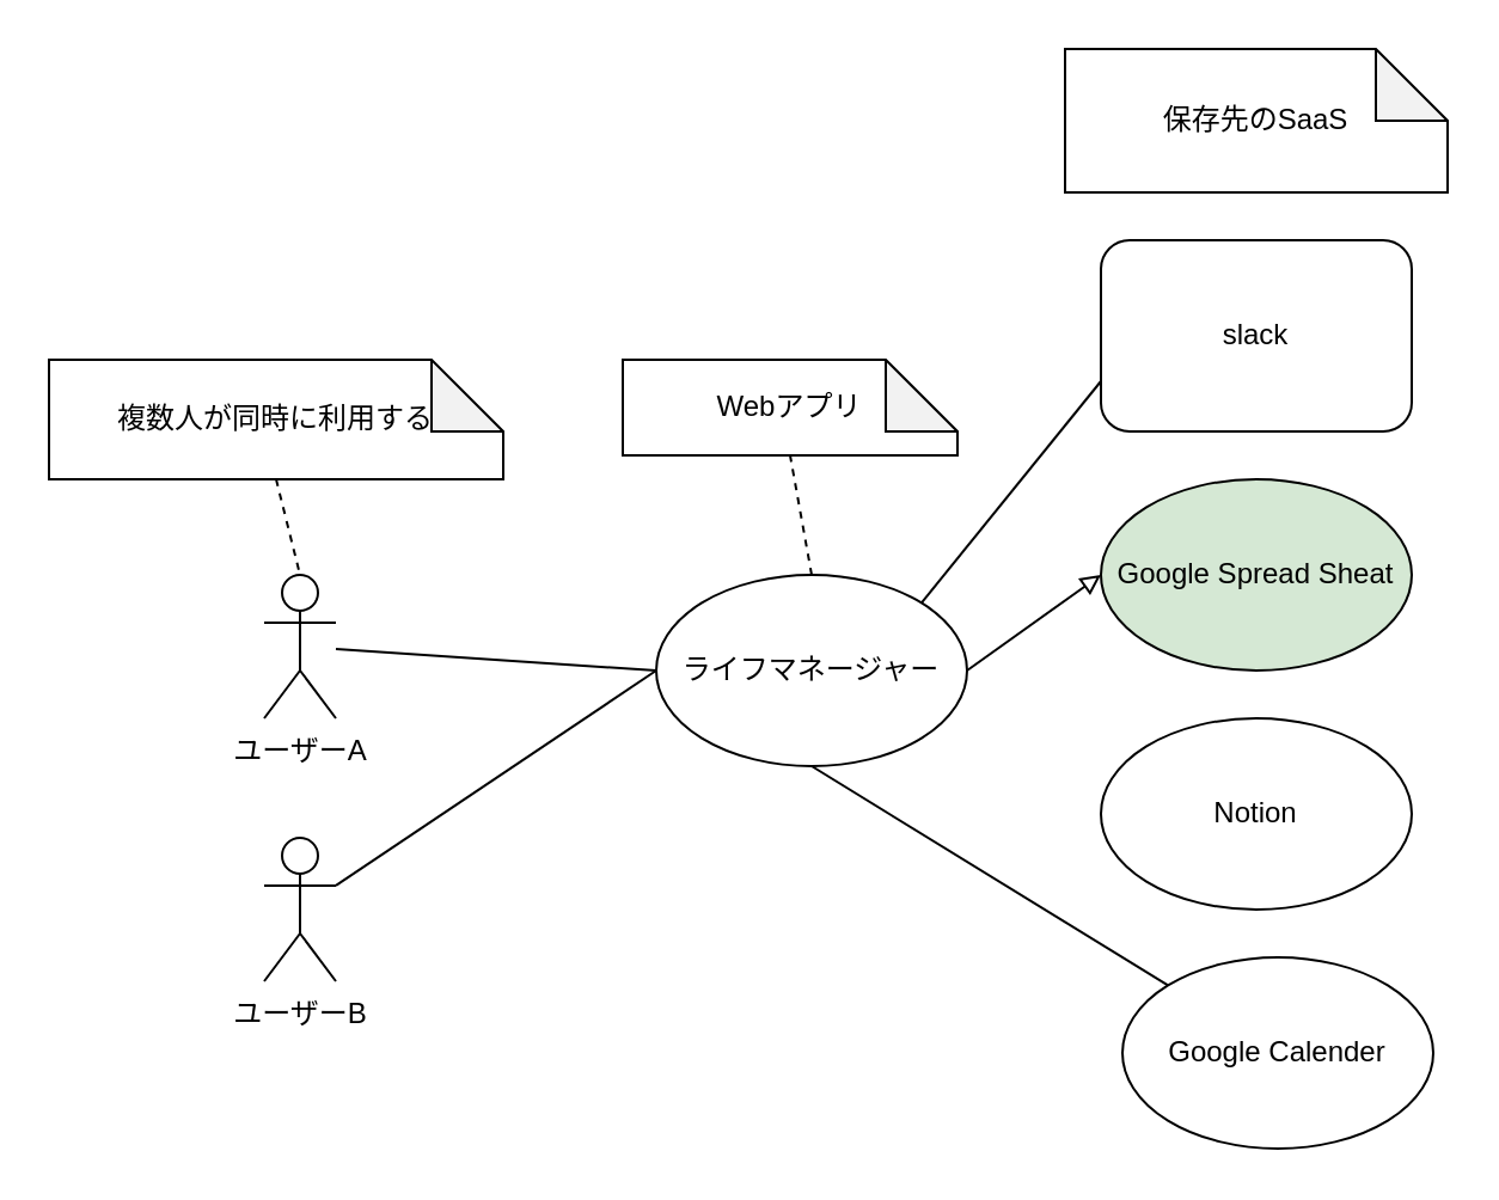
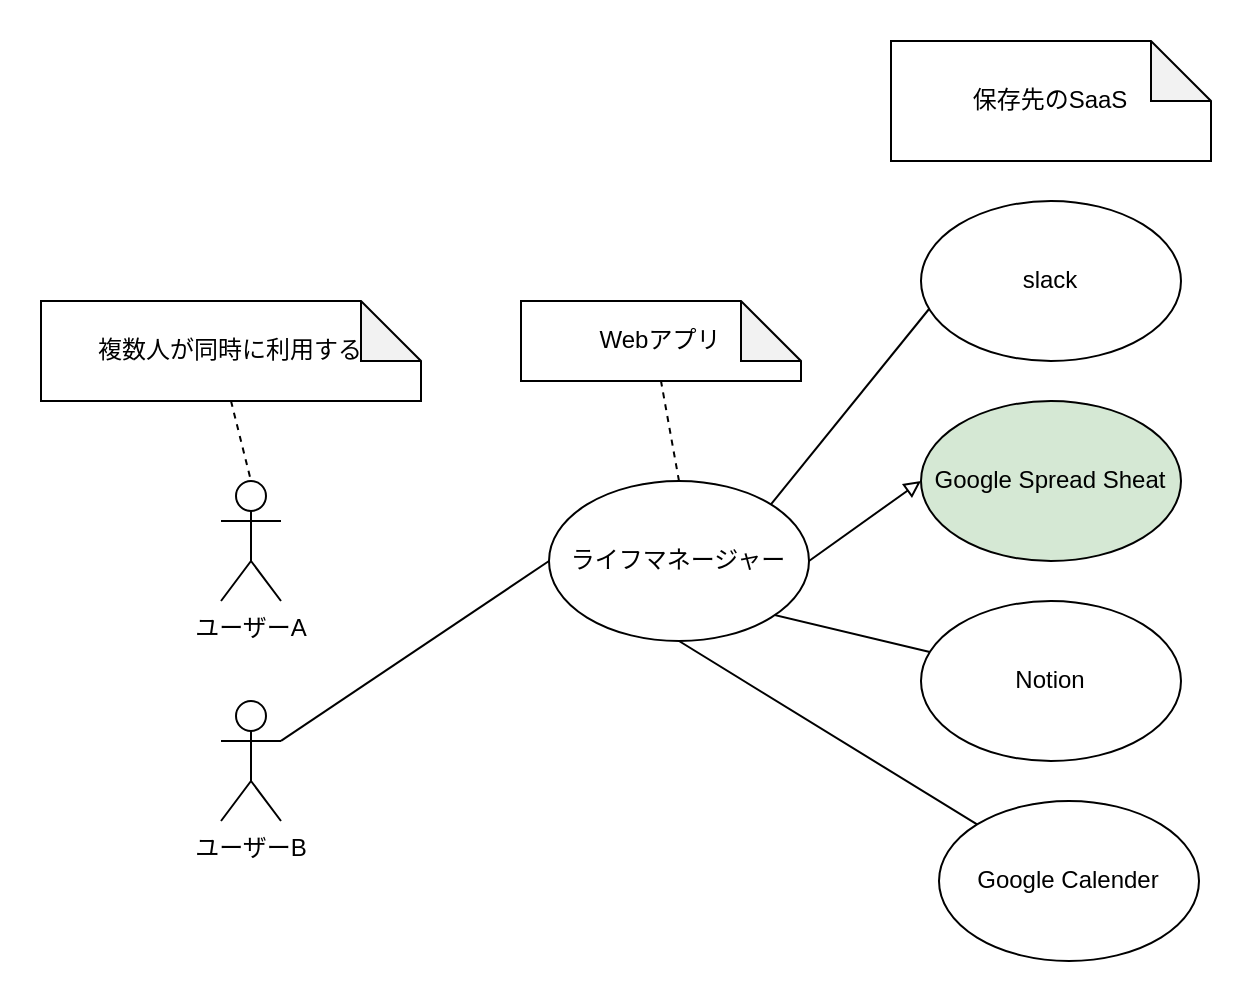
  <mxCell id="0" />
  <mxCell id="1" parent="0" />
  <mxCell id="2" style="edgeStyle=none;html=1;entryX=0;entryY=0.5;entryDx=0;entryDy=0;endArrow=none;endFill=0;" parent="1" source="3" target="9" edge="1"><mxGeometry relative="1" as="geometry"><mxPoint x="160" y="280" as="sourcePoint" /></mxGeometry></mxCell>
  <mxCell id="3" value="ユーザーB" style="shape=umlActor;verticalLabelPosition=bottom;verticalAlign=top;html=1;" parent="1" vertex="1"><mxGeometry x="110" y="350" width="30" height="60" as="geometry" /></mxCell>
  <mxCell id="4" style="edgeStyle=none;html=1;exitX=1;exitY=0;exitDx=0;exitDy=0;entryX=0.031;entryY=0.675;entryDx=0;entryDy=0;entryPerimeter=0;endArrow=none;endFill=0;" parent="1" source="9" target="10" edge="1"><mxGeometry relative="1" as="geometry" /></mxCell>
  <mxCell id="5" style="edgeStyle=none;html=1;exitX=1;exitY=0.5;exitDx=0;exitDy=0;entryX=0;entryY=0.5;entryDx=0;entryDy=0;endArrow=block;endFill=0;" parent="1" source="9" target="11" edge="1"><mxGeometry relative="1" as="geometry" /></mxCell>
  <mxCell id="6" style="edgeStyle=none;html=1;exitX=0.5;exitY=1;exitDx=0;exitDy=0;entryX=0;entryY=0;entryDx=0;entryDy=0;endArrow=none;endFill=0;" parent="1" source="9" target="13" edge="1"><mxGeometry relative="1" as="geometry" /></mxCell>
- <mxCell id="7" style="edgeStyle=none;html=1;exitX=0;exitY=0.5;exitDx=0;exitDy=0;strokeColor=default;endArrow=none;endFill=0;" edge="1" parent="1" source="9" target="18"><mxGeometry relative="1" as="geometry" /></mxCell>
+ <mxCell id="7" style="edgeStyle=none;html=1;exitX=0;exitY=0.5;exitDx=0;exitDy=0;strokeColor=default;endArrow=none;endFill=0;" edge="1" parent="1" source="9" target="12"><mxGeometry relative="1" as="geometry" /></mxCell>
  <mxCell id="8" style="edgeStyle=none;html=1;exitX=0.5;exitY=0;exitDx=0;exitDy=0;entryX=0.5;entryY=1;entryDx=0;entryDy=0;entryPerimeter=0;dashed=1;strokeColor=default;endArrow=none;endFill=0;" edge="1" parent="1" source="9" target="16"><mxGeometry relative="1" as="geometry" /></mxCell>
  <mxCell id="9" value="ライフマネージャー" style="ellipse;whiteSpace=wrap;html=1;" parent="1" vertex="1"><mxGeometry x="274" y="240" width="130" height="80" as="geometry" /></mxCell>
- <mxCell id="10" value="slack" style="whiteSpace=wrap;html=1;rounded=1;" parent="1" vertex="1"><mxGeometry x="460" y="100" width="130" height="80" as="geometry" /></mxCell>
+ <mxCell id="10" value="slack" style="ellipse;whiteSpace=wrap;html=1;" parent="1" vertex="1"><mxGeometry x="460" y="100" width="130" height="80" as="geometry" /></mxCell>
  <mxCell id="11" value="Google Spread Sheat" style="ellipse;whiteSpace=wrap;html=1;fillColor=#d5e8d4;" parent="1" vertex="1"><mxGeometry x="460" y="200" width="130" height="80" as="geometry" /></mxCell>
  <mxCell id="12" value="Notion" style="ellipse;whiteSpace=wrap;html=1;" parent="1" vertex="1"><mxGeometry x="460" y="300" width="130" height="80" as="geometry" /></mxCell>
  <mxCell id="13" value="Google Calender" style="ellipse;whiteSpace=wrap;html=1;" parent="1" vertex="1"><mxGeometry x="469" y="400" width="130" height="80" as="geometry" /></mxCell>
  <mxCell id="14" style="edgeStyle=none;html=1;exitX=0.5;exitY=1;exitDx=0;exitDy=0;exitPerimeter=0;entryX=0.5;entryY=0;entryDx=0;entryDy=0;entryPerimeter=0;strokeColor=default;endArrow=none;endFill=0;dashed=1;" edge="1" parent="1" source="15" target="18"><mxGeometry relative="1" as="geometry" /></mxCell>
  <mxCell id="15" value="複数人が同時に利用する" style="shape=note;whiteSpace=wrap;html=1;backgroundOutline=1;darkOpacity=0.05;" vertex="1" parent="1"><mxGeometry x="20" y="150" width="190" height="50" as="geometry" /></mxCell>
  <mxCell id="16" value="Webアプリ" style="shape=note;whiteSpace=wrap;html=1;backgroundOutline=1;darkOpacity=0.05;" vertex="1" parent="1"><mxGeometry x="260" y="150" width="140" height="40" as="geometry" /></mxCell>
  <mxCell id="17" value="保存先のSaaS" style="shape=note;whiteSpace=wrap;html=1;backgroundOutline=1;darkOpacity=0.05;" vertex="1" parent="1"><mxGeometry x="445" y="20" width="160" height="60" as="geometry" /></mxCell>
  <mxCell id="18" value="ユーザーA" style="shape=umlActor;verticalLabelPosition=bottom;verticalAlign=top;html=1;" vertex="1" parent="1"><mxGeometry x="110" y="240" width="30" height="60" as="geometry" /></mxCell>
